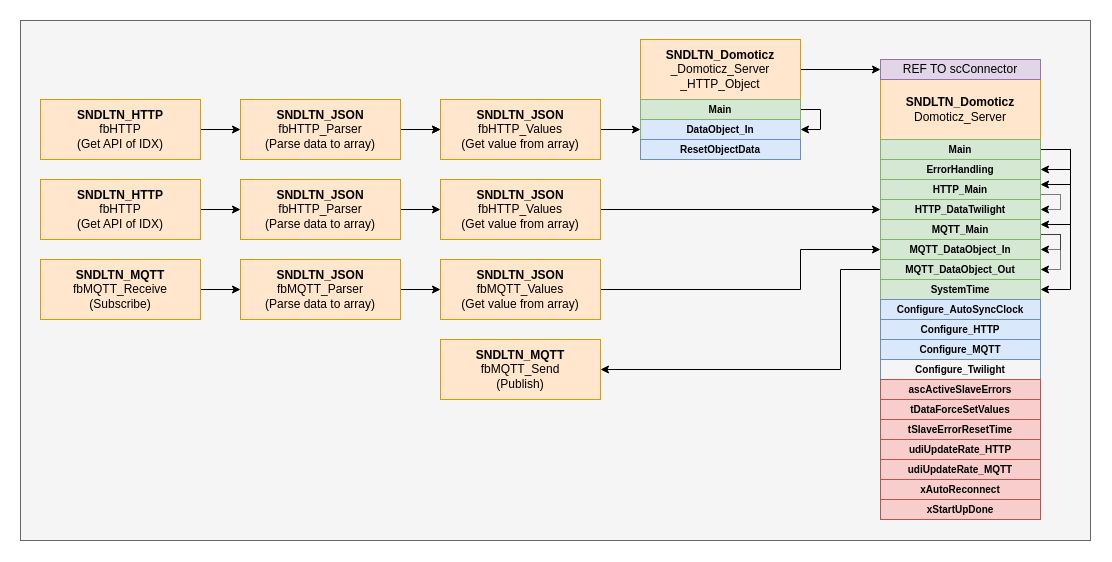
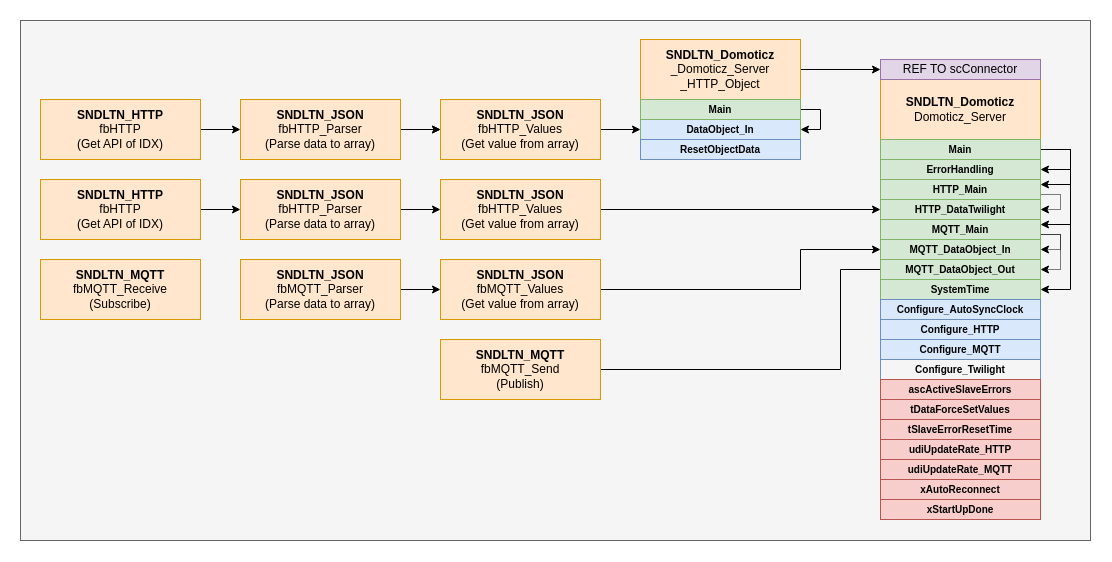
  <mxCell id="0" />
  <mxCell id="1" parent="0" />
  <mxCell id="2" value="" style="rounded=0;whiteSpace=wrap;html=1;fillColor=#f5f5f5;strokeColor=#666666;fontColor=#333333;" vertex="1" parent="1"><mxGeometry x="20" y="20" width="1070" height="520" as="geometry" /></mxCell>
  <mxCell id="3" value="&lt;b&gt;SNDLTN_Domoticz&lt;br&gt;&lt;/b&gt;Domoticz_Server" style="rounded=0;whiteSpace=wrap;html=1;fillColor=#ffe6cc;strokeColor=#d79b00;" vertex="1" parent="1"><mxGeometry x="880" y="79" width="160" height="60" as="geometry" /></mxCell>
- <mxCell id="4" style="edgeStyle=orthogonalEdgeStyle;rounded=0;orthogonalLoop=1;jettySize=auto;html=1;exitX=1;exitY=0.5;exitDx=0;exitDy=0;entryX=0;entryY=0.5;entryDx=0;entryDy=0;labelBackgroundColor=none;fontSize=10;" edge="1" parent="1" source="5" target="7"><mxGeometry relative="1" as="geometry" /></mxCell>
  <mxCell id="5" value="&lt;b&gt;SNDLTN_MQTT&lt;/b&gt;&lt;br&gt;fbMQTT_Receive&lt;br&gt;(Subscribe)" style="rounded=0;whiteSpace=wrap;html=1;fillColor=#ffe6cc;strokeColor=#d79b00;" vertex="1" parent="1"><mxGeometry x="40" y="259" width="160" height="60" as="geometry" /></mxCell>
  <mxCell id="6" style="edgeStyle=orthogonalEdgeStyle;rounded=0;orthogonalLoop=1;jettySize=auto;html=1;exitX=1;exitY=0.5;exitDx=0;exitDy=0;entryX=0;entryY=0.5;entryDx=0;entryDy=0;labelBackgroundColor=none;fontSize=10;" edge="1" parent="1" source="7" target="37"><mxGeometry relative="1" as="geometry" /></mxCell>
  <mxCell id="7" value="&lt;b&gt;SNDLTN_JSON&lt;/b&gt;&lt;br&gt;fbMQTT_Parser&lt;br&gt;(Parse data to array)" style="rounded=0;whiteSpace=wrap;html=1;fillColor=#ffe6cc;strokeColor=#d79b00;" vertex="1" parent="1"><mxGeometry x="240" y="259" width="160" height="60" as="geometry" /></mxCell>
  <mxCell id="8" value="REF TO scConnector" style="rounded=0;whiteSpace=wrap;html=1;fillColor=#e1d5e7;strokeColor=#9673a6;" vertex="1" parent="1"><mxGeometry x="880" y="59" width="160" height="20" as="geometry" /></mxCell>
  <mxCell id="9" style="edgeStyle=orthogonalEdgeStyle;rounded=0;jumpStyle=arc;orthogonalLoop=1;jettySize=auto;html=1;exitX=1;exitY=0.75;exitDx=0;exitDy=0;entryX=1;entryY=0.5;entryDx=0;entryDy=0;labelBackgroundColor=none;fontSize=10;dashed=1;dashPattern=1 1;" edge="1" parent="1" source="10" target="12"><mxGeometry relative="1" as="geometry"><Array as="points"><mxPoint x="1060" y="194" /><mxPoint x="1060" y="209" /></Array></mxGeometry></mxCell>
  <mxCell id="10" value="&lt;span style=&quot;font-size: 10px&quot;&gt;HTTP_Main&lt;br&gt;&lt;/span&gt;" style="rounded=0;whiteSpace=wrap;html=1;fillColor=#d5e8d4;strokeColor=#82b366;fontStyle=1;fontSize=10;align=center;" vertex="1" parent="1"><mxGeometry x="880" y="179" width="160" height="20" as="geometry" /></mxCell>
  <mxCell id="11" value="&lt;span style=&quot;font-size: 10px&quot;&gt;ErrorHandling&lt;/span&gt;" style="rounded=0;whiteSpace=wrap;html=1;fillColor=#d5e8d4;strokeColor=#82b366;fontStyle=1;fontSize=10;align=center;" vertex="1" parent="1"><mxGeometry x="880" y="159" width="160" height="20" as="geometry" /></mxCell>
  <mxCell id="12" value="HTTP_DataTwilight" style="rounded=0;whiteSpace=wrap;html=1;fillColor=#d5e8d4;strokeColor=#82b366;fontStyle=1;fontSize=10;align=center;" vertex="1" parent="1"><mxGeometry x="880" y="199" width="160" height="20" as="geometry" /></mxCell>
  <mxCell id="13" style="edgeStyle=orthogonalEdgeStyle;rounded=0;jumpStyle=arc;orthogonalLoop=1;jettySize=auto;html=1;exitX=1;exitY=0.75;exitDx=0;exitDy=0;entryX=1;entryY=0.5;entryDx=0;entryDy=0;labelBackgroundColor=none;fontSize=10;dashed=1;dashPattern=1 1;" edge="1" parent="1" source="15" target="21"><mxGeometry relative="1" as="geometry"><Array as="points"><mxPoint x="1060" y="234" /><mxPoint x="1060" y="249" /></Array></mxGeometry></mxCell>
  <mxCell id="14" style="edgeStyle=orthogonalEdgeStyle;rounded=0;jumpStyle=arc;orthogonalLoop=1;jettySize=auto;html=1;exitX=1;exitY=0.75;exitDx=0;exitDy=0;entryX=1;entryY=0.5;entryDx=0;entryDy=0;labelBackgroundColor=none;fontSize=10;dashed=1;dashPattern=1 1;" edge="1" parent="1" source="15" target="23"><mxGeometry relative="1" as="geometry"><Array as="points"><mxPoint x="1060" y="234" /><mxPoint x="1060" y="269" /></Array></mxGeometry></mxCell>
  <mxCell id="15" value="&lt;span style=&quot;font-size: 10px&quot;&gt;MQTT_Main&lt;/span&gt;" style="rounded=0;whiteSpace=wrap;html=1;fillColor=#d5e8d4;strokeColor=#82b366;fontStyle=1;fontSize=10;align=center;" vertex="1" parent="1"><mxGeometry x="880" y="219" width="160" height="20" as="geometry" /></mxCell>
  <mxCell id="16" style="edgeStyle=orthogonalEdgeStyle;rounded=0;jumpStyle=arc;orthogonalLoop=1;jettySize=auto;html=1;exitX=1;exitY=0.5;exitDx=0;exitDy=0;entryX=1;entryY=0.5;entryDx=0;entryDy=0;labelBackgroundColor=none;fontSize=10;" edge="1" parent="1" source="20" target="11"><mxGeometry relative="1" as="geometry"><Array as="points"><mxPoint x="1070" y="149" /><mxPoint x="1070" y="169" /></Array></mxGeometry></mxCell>
  <mxCell id="17" style="edgeStyle=orthogonalEdgeStyle;rounded=0;jumpStyle=arc;orthogonalLoop=1;jettySize=auto;html=1;exitX=1;exitY=0.5;exitDx=0;exitDy=0;entryX=1;entryY=0.25;entryDx=0;entryDy=0;labelBackgroundColor=none;fontSize=10;" edge="1" parent="1" source="20" target="10"><mxGeometry relative="1" as="geometry"><Array as="points"><mxPoint x="1070" y="149" /><mxPoint x="1070" y="184" /></Array></mxGeometry></mxCell>
  <mxCell id="18" style="edgeStyle=orthogonalEdgeStyle;rounded=0;jumpStyle=arc;orthogonalLoop=1;jettySize=auto;html=1;exitX=1;exitY=0.5;exitDx=0;exitDy=0;entryX=1;entryY=0.25;entryDx=0;entryDy=0;labelBackgroundColor=none;fontSize=10;" edge="1" parent="1" source="20" target="15"><mxGeometry relative="1" as="geometry"><Array as="points"><mxPoint x="1070" y="149" /><mxPoint x="1070" y="224" /></Array></mxGeometry></mxCell>
  <mxCell id="19" style="edgeStyle=orthogonalEdgeStyle;rounded=0;jumpStyle=arc;orthogonalLoop=1;jettySize=auto;html=1;exitX=1;exitY=0.5;exitDx=0;exitDy=0;entryX=1;entryY=0.5;entryDx=0;entryDy=0;labelBackgroundColor=none;fontSize=10;" edge="1" parent="1" source="20" target="24"><mxGeometry relative="1" as="geometry"><Array as="points"><mxPoint x="1070" y="149" /><mxPoint x="1070" y="289" /></Array></mxGeometry></mxCell>
  <mxCell id="20" value="&lt;span style=&quot;font-size: 10px&quot;&gt;Main&lt;br&gt;&lt;/span&gt;" style="rounded=0;whiteSpace=wrap;html=1;fillColor=#d5e8d4;strokeColor=#82b366;fontStyle=1;fontSize=10;align=center;" vertex="1" parent="1"><mxGeometry x="880" y="139" width="160" height="20" as="geometry" /></mxCell>
  <mxCell id="21" value="&lt;span style=&quot;font-size: 10px&quot;&gt;MQTT_DataObject_In&lt;/span&gt;" style="rounded=0;whiteSpace=wrap;html=1;fillColor=#d5e8d4;strokeColor=#82b366;fontStyle=1;fontSize=10;align=center;" vertex="1" parent="1"><mxGeometry x="880" y="239" width="160" height="20" as="geometry" /></mxCell>
- <mxCell id="22" style="edgeStyle=orthogonalEdgeStyle;rounded=0;jumpStyle=arc;orthogonalLoop=1;jettySize=auto;html=1;exitX=0;exitY=0.5;exitDx=0;exitDy=0;entryX=1;entryY=0.5;entryDx=0;entryDy=0;labelBackgroundColor=none;startArrow=none;startFill=0;fontSize=10;" edge="1" parent="1" source="23" target="38"><mxGeometry relative="1" as="geometry"><Array as="points"><mxPoint x="840" y="269" /><mxPoint x="840" y="369" /></Array></mxGeometry></mxCell>
+ <mxCell id="22" style="edgeStyle=orthogonalEdgeStyle;rounded=0;jumpStyle=arc;orthogonalLoop=1;jettySize=auto;html=1;exitX=0;exitY=0.5;exitDx=0;exitDy=0;entryX=1;entryY=0.5;entryDx=0;entryDy=0;labelBackgroundColor=none;startArrow=none;startFill=0;fontSize=10;endArrow=none;" edge="1" parent="1" source="23" target="38"><mxGeometry relative="1" as="geometry"><Array as="points"><mxPoint x="840" y="269" /><mxPoint x="840" y="369" /></Array></mxGeometry></mxCell>
  <mxCell id="23" value="&lt;span style=&quot;font-size: 10px&quot;&gt;MQTT_DataObject_Out&lt;/span&gt;" style="rounded=0;whiteSpace=wrap;html=1;fillColor=#d5e8d4;strokeColor=#82b366;fontStyle=1;fontSize=10;align=center;" vertex="1" parent="1"><mxGeometry x="880" y="259" width="160" height="20" as="geometry" /></mxCell>
  <mxCell id="24" value="SystemTime" style="rounded=0;whiteSpace=wrap;html=1;fillColor=#d5e8d4;strokeColor=#82b366;fontStyle=1;fontSize=10;align=center;" vertex="1" parent="1"><mxGeometry x="880" y="279" width="160" height="20" as="geometry" /></mxCell>
  <mxCell id="25" value="Configure_AutoSyncClock" style="rounded=0;whiteSpace=wrap;html=1;fillColor=#dae8fc;strokeColor=#6c8ebf;fontStyle=1;fontSize=10;align=center;" vertex="1" parent="1"><mxGeometry x="880" y="299" width="160" height="20" as="geometry" /></mxCell>
  <mxCell id="26" value="Configure_HTTP" style="rounded=0;whiteSpace=wrap;html=1;fillColor=#dae8fc;strokeColor=#6c8ebf;fontStyle=1;fontSize=10;align=center;" vertex="1" parent="1"><mxGeometry x="880" y="319" width="160" height="20" as="geometry" /></mxCell>
  <mxCell id="27" value="Configure_MQTT" style="rounded=0;whiteSpace=wrap;html=1;fillColor=#dae8fc;strokeColor=#6c8ebf;fontStyle=1;fontSize=10;align=center;" vertex="1" parent="1"><mxGeometry x="880" y="339" width="160" height="20" as="geometry" /></mxCell>
  <mxCell id="28" value="Configure_Twilight" style="rounded=0;whiteSpace=wrap;html=1;fillColor=#f5f5f5;strokeColor=#6c8ebf;fontStyle=1;fontSize=10;align=center;" vertex="1" parent="1"><mxGeometry x="880" y="359" width="160" height="20" as="geometry" /></mxCell>
  <mxCell id="29" value="ascActiveSlaveErrors" style="rounded=0;whiteSpace=wrap;html=1;fillColor=#f8cecc;strokeColor=#b85450;fontStyle=1;fontSize=10;align=center;" vertex="1" parent="1"><mxGeometry x="880" y="379" width="160" height="20" as="geometry" /></mxCell>
  <mxCell id="30" value="tDataForceSetValues" style="rounded=0;whiteSpace=wrap;html=1;fillColor=#f8cecc;strokeColor=#b85450;fontStyle=1;fontSize=10;align=center;" vertex="1" parent="1"><mxGeometry x="880" y="399" width="160" height="20" as="geometry" /></mxCell>
  <mxCell id="31" value="tSlaveErrorResetTime" style="rounded=0;whiteSpace=wrap;html=1;fillColor=#f8cecc;strokeColor=#b85450;fontStyle=1;fontSize=10;align=center;" vertex="1" parent="1"><mxGeometry x="880" y="419" width="160" height="20" as="geometry" /></mxCell>
  <mxCell id="32" value="udiUpdateRate_HTTP" style="rounded=0;whiteSpace=wrap;html=1;fillColor=#f8cecc;strokeColor=#b85450;fontStyle=1;fontSize=10;align=center;" vertex="1" parent="1"><mxGeometry x="880" y="439" width="160" height="20" as="geometry" /></mxCell>
  <mxCell id="33" value="udiUpdateRate_MQTT" style="rounded=0;whiteSpace=wrap;html=1;fillColor=#f8cecc;strokeColor=#b85450;fontStyle=1;fontSize=10;align=center;" vertex="1" parent="1"><mxGeometry x="880" y="459" width="160" height="20" as="geometry" /></mxCell>
  <mxCell id="34" value="xAutoReconnect" style="rounded=0;whiteSpace=wrap;html=1;fillColor=#f8cecc;strokeColor=#b85450;fontStyle=1;fontSize=10;align=center;" vertex="1" parent="1"><mxGeometry x="880" y="479" width="160" height="20" as="geometry" /></mxCell>
  <mxCell id="35" value="xStartUpDone" style="rounded=0;whiteSpace=wrap;html=1;fillColor=#f8cecc;strokeColor=#b85450;fontStyle=1;fontSize=10;align=center;" vertex="1" parent="1"><mxGeometry x="880" y="499" width="160" height="20" as="geometry" /></mxCell>
  <mxCell id="36" style="edgeStyle=orthogonalEdgeStyle;rounded=0;jumpStyle=arc;orthogonalLoop=1;jettySize=auto;html=1;exitX=1;exitY=0.5;exitDx=0;exitDy=0;entryX=0;entryY=0.5;entryDx=0;entryDy=0;labelBackgroundColor=none;startArrow=none;startFill=0;fontSize=10;" edge="1" parent="1" source="37" target="21"><mxGeometry relative="1" as="geometry"><Array as="points"><mxPoint x="800" y="289" /><mxPoint x="800" y="249" /></Array></mxGeometry></mxCell>
  <mxCell id="37" value="&lt;b&gt;SNDLTN_JSON&lt;/b&gt;&lt;br&gt;fbMQTT_Values&lt;br&gt;(Get value from array)" style="rounded=0;whiteSpace=wrap;html=1;fillColor=#ffe6cc;strokeColor=#d79b00;" vertex="1" parent="1"><mxGeometry x="440" y="259" width="160" height="60" as="geometry" /></mxCell>
  <mxCell id="38" value="&lt;b&gt;SNDLTN_MQTT&lt;/b&gt;&lt;br&gt;fbMQTT_Send&lt;br&gt;(Publish)" style="rounded=0;whiteSpace=wrap;html=1;fillColor=#ffe6cc;strokeColor=#d79b00;" vertex="1" parent="1"><mxGeometry x="440" y="339" width="160" height="60" as="geometry" /></mxCell>
  <mxCell id="39" style="edgeStyle=orthogonalEdgeStyle;rounded=0;jumpStyle=arc;orthogonalLoop=1;jettySize=auto;html=1;exitX=1;exitY=0.5;exitDx=0;exitDy=0;entryX=0;entryY=0.5;entryDx=0;entryDy=0;labelBackgroundColor=none;fontSize=10;" edge="1" parent="1" source="40" target="50"><mxGeometry relative="1" as="geometry" /></mxCell>
  <mxCell id="40" value="&lt;b&gt;SNDLTN_HTTP&lt;/b&gt;&lt;br&gt;fbHTTP&lt;br&gt;(Get API of IDX)" style="rounded=0;whiteSpace=wrap;html=1;fillColor=#ffe6cc;strokeColor=#d79b00;" vertex="1" parent="1"><mxGeometry x="40" y="99" width="160" height="60" as="geometry" /></mxCell>
  <mxCell id="41" style="edgeStyle=orthogonalEdgeStyle;rounded=0;jumpStyle=arc;orthogonalLoop=1;jettySize=auto;html=1;exitX=1;exitY=0.5;exitDx=0;exitDy=0;labelBackgroundColor=none;fontSize=10;startArrow=none;startFill=0;" edge="1" parent="1" source="42" target="8"><mxGeometry relative="1" as="geometry" /></mxCell>
  <mxCell id="42" value="&lt;b&gt;SNDLTN_Domoticz&lt;br&gt;&lt;/b&gt;_Domoticz_Server&lt;br&gt;_HTTP_Object" style="rounded=0;whiteSpace=wrap;html=1;fillColor=#ffe6cc;strokeColor=#d79b00;align=center;verticalAlign=middle;labelPosition=center;verticalLabelPosition=middle;" vertex="1" parent="1"><mxGeometry x="640" y="39" width="160" height="60" as="geometry" /></mxCell>
  <mxCell id="43" value="&lt;span style=&quot;font-size: 10px&quot;&gt;Main&lt;br&gt;&lt;/span&gt;" style="rounded=0;whiteSpace=wrap;html=1;fillColor=#d5e8d4;strokeColor=#82b366;fontStyle=1;fontSize=10;align=center;" vertex="1" parent="1"><mxGeometry x="880" y="139" width="160" height="20" as="geometry" /></mxCell>
  <mxCell id="44" style="edgeStyle=orthogonalEdgeStyle;rounded=0;jumpStyle=arc;orthogonalLoop=1;jettySize=auto;html=1;exitX=1;exitY=0.5;exitDx=0;exitDy=0;entryX=1;entryY=0.5;entryDx=0;entryDy=0;labelBackgroundColor=none;fontSize=10;" edge="1" parent="1" source="45" target="46"><mxGeometry relative="1" as="geometry"><Array as="points"><mxPoint x="820" y="109" /><mxPoint x="820" y="129" /></Array></mxGeometry></mxCell>
  <mxCell id="45" value="&lt;span style=&quot;font-size: 10px&quot;&gt;Main&lt;br&gt;&lt;/span&gt;" style="rounded=0;whiteSpace=wrap;html=1;fillColor=#d5e8d4;strokeColor=#82b366;fontStyle=1;fontSize=10;align=center;" vertex="1" parent="1"><mxGeometry x="640" y="99" width="160" height="20" as="geometry" /></mxCell>
  <mxCell id="46" value="&lt;span style=&quot;font-size: 10px&quot;&gt;DataObject_In&lt;br&gt;&lt;/span&gt;" style="rounded=0;whiteSpace=wrap;html=1;fillColor=#dae8fc;strokeColor=#82b366;fontStyle=1;fontSize=10;align=center;" vertex="1" parent="1"><mxGeometry x="640" y="119" width="160" height="20" as="geometry" /></mxCell>
  <mxCell id="47" value="ResetObjectData" style="rounded=0;whiteSpace=wrap;html=1;fillColor=#dae8fc;strokeColor=#6c8ebf;fontStyle=1;fontSize=10;align=center;" vertex="1" parent="1"><mxGeometry x="640" y="139" width="160" height="20" as="geometry" /></mxCell>
  <mxCell id="48" style="edgeStyle=orthogonalEdgeStyle;rounded=0;jumpStyle=arc;orthogonalLoop=1;jettySize=auto;html=1;exitX=1;exitY=0.5;exitDx=0;exitDy=0;entryX=0;entryY=0.5;entryDx=0;entryDy=0;labelBackgroundColor=none;fontSize=10;" edge="1" parent="1" source="50" target="52"><mxGeometry relative="1" as="geometry" /></mxCell>
  <mxCell id="49" value="" style="edgeStyle=orthogonalEdgeStyle;rounded=0;jumpStyle=arc;orthogonalLoop=1;jettySize=auto;html=1;labelBackgroundColor=none;startArrow=none;startFill=0;fontSize=10;" edge="1" parent="1" source="50" target="52"><mxGeometry relative="1" as="geometry" /></mxCell>
  <mxCell id="50" value="&lt;b&gt;SNDLTN_JSON&lt;/b&gt;&lt;br&gt;fbHTTP_Parser&lt;br&gt;(Parse data to array)" style="rounded=0;whiteSpace=wrap;html=1;fillColor=#ffe6cc;strokeColor=#d79b00;" vertex="1" parent="1"><mxGeometry x="240" y="99" width="160" height="60" as="geometry" /></mxCell>
  <mxCell id="51" style="edgeStyle=orthogonalEdgeStyle;rounded=0;jumpStyle=arc;orthogonalLoop=1;jettySize=auto;html=1;exitX=1;exitY=0.5;exitDx=0;exitDy=0;entryX=0;entryY=0.5;entryDx=0;entryDy=0;labelBackgroundColor=none;fontSize=10;" edge="1" parent="1" source="52" target="46"><mxGeometry relative="1" as="geometry" /></mxCell>
  <mxCell id="52" value="&lt;b&gt;SNDLTN_JSON&lt;/b&gt;&lt;br&gt;fbHTTP_Values&lt;br&gt;(Get value from array)" style="rounded=0;whiteSpace=wrap;html=1;fillColor=#ffe6cc;strokeColor=#d79b00;" vertex="1" parent="1"><mxGeometry x="440" y="99" width="160" height="60" as="geometry" /></mxCell>
  <mxCell id="53" style="edgeStyle=orthogonalEdgeStyle;rounded=0;jumpStyle=arc;orthogonalLoop=1;jettySize=auto;html=1;exitX=1;exitY=0.5;exitDx=0;exitDy=0;entryX=0;entryY=0.5;entryDx=0;entryDy=0;labelBackgroundColor=none;fontSize=10;" edge="1" parent="1" source="54" target="56"><mxGeometry relative="1" as="geometry" /></mxCell>
  <mxCell id="54" value="&lt;b&gt;SNDLTN_HTTP&lt;/b&gt;&lt;br&gt;fbHTTP&lt;br&gt;(Get API of IDX)" style="rounded=0;whiteSpace=wrap;html=1;fillColor=#ffe6cc;strokeColor=#d79b00;" vertex="1" parent="1"><mxGeometry x="40" y="179" width="160" height="60" as="geometry" /></mxCell>
  <mxCell id="55" style="edgeStyle=orthogonalEdgeStyle;rounded=0;jumpStyle=arc;orthogonalLoop=1;jettySize=auto;html=1;exitX=1;exitY=0.5;exitDx=0;exitDy=0;entryX=0;entryY=0.5;entryDx=0;entryDy=0;labelBackgroundColor=none;fontSize=10;" edge="1" parent="1" source="56" target="58"><mxGeometry relative="1" as="geometry" /></mxCell>
  <mxCell id="56" value="&lt;b&gt;SNDLTN_JSON&lt;/b&gt;&lt;br&gt;fbHTTP_Parser&lt;br&gt;(Parse data to array)" style="rounded=0;whiteSpace=wrap;html=1;fillColor=#ffe6cc;strokeColor=#d79b00;" vertex="1" parent="1"><mxGeometry x="240" y="179" width="160" height="60" as="geometry" /></mxCell>
  <mxCell id="57" style="edgeStyle=orthogonalEdgeStyle;rounded=0;jumpStyle=arc;orthogonalLoop=1;jettySize=auto;html=1;exitX=1;exitY=0.5;exitDx=0;exitDy=0;entryX=0;entryY=0.5;entryDx=0;entryDy=0;labelBackgroundColor=none;startArrow=none;startFill=0;fontSize=10;" edge="1" parent="1" source="58" target="12"><mxGeometry relative="1" as="geometry" /></mxCell>
  <mxCell id="58" value="&lt;b&gt;SNDLTN_JSON&lt;/b&gt;&lt;br&gt;fbHTTP_Values&lt;br&gt;(Get value from array)" style="rounded=0;whiteSpace=wrap;html=1;fillColor=#ffe6cc;strokeColor=#d79b00;" vertex="1" parent="1"><mxGeometry x="440" y="179" width="160" height="60" as="geometry" /></mxCell>
